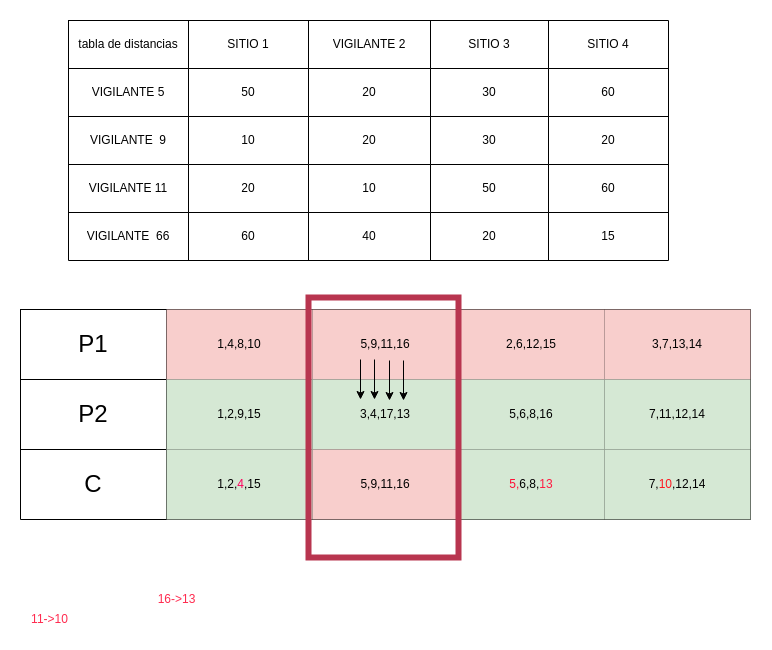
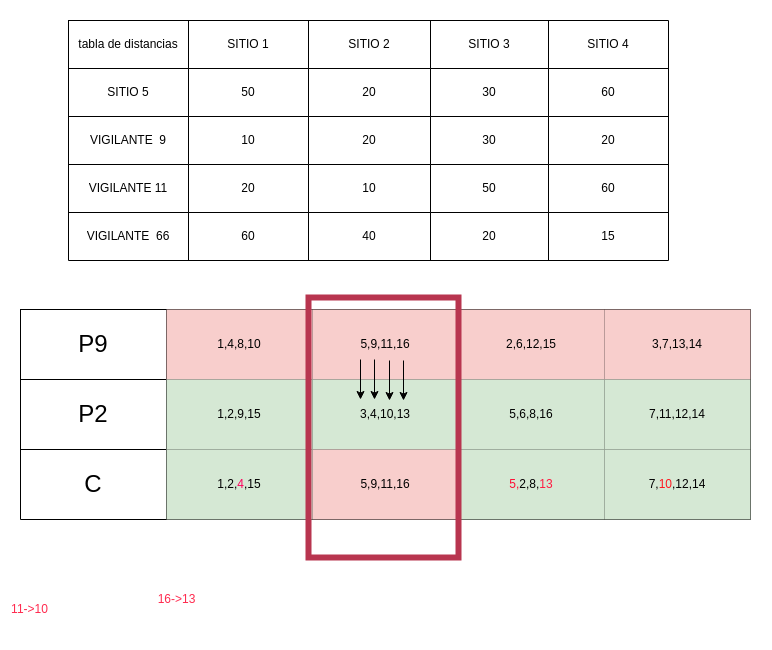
  <mxCell id="0" />
  <mxCell id="1" parent="0" />
  <mxCell id="2" value="" style="shape=table;html=1;whiteSpace=wrap;startSize=0;container=1;collapsible=0;childLayout=tableLayout;" parent="1" vertex="1"><mxGeometry x="20" y="309" width="730" height="210" as="geometry" /></mxCell>
  <mxCell id="3" style="shape=tableRow;horizontal=0;startSize=0;swimlaneHead=0;swimlaneBody=0;top=0;left=0;bottom=0;right=0;collapsible=0;dropTarget=0;fillColor=none;points=[[0,0.5],[1,0.5]];portConstraint=eastwest;" parent="2" vertex="1"><mxGeometry width="730" height="70" as="geometry" /></mxCell>
- <mxCell id="4" value="&lt;font style=&quot;font-size: 24px&quot;&gt;P1&lt;/font&gt;" style="shape=partialRectangle;html=1;whiteSpace=wrap;connectable=0;fillColor=none;top=0;left=0;bottom=0;right=0;overflow=hidden;" parent="3" vertex="1"><mxGeometry width="146" height="70" as="geometry"><mxRectangle width="146" height="70" as="alternateBounds" /></mxGeometry></mxCell>
+ <mxCell id="4" value="&lt;font style=&quot;font-size: 24px&quot;&gt;P9&lt;/font&gt;" style="shape=partialRectangle;html=1;whiteSpace=wrap;connectable=0;fillColor=none;top=0;left=0;bottom=0;right=0;overflow=hidden;" parent="3" vertex="1"><mxGeometry width="146" height="70" as="geometry"><mxRectangle width="146" height="70" as="alternateBounds" /></mxGeometry></mxCell>
  <mxCell id="5" value="1,4,8,10" style="shape=partialRectangle;html=1;whiteSpace=wrap;connectable=0;fillColor=#f8cecc;top=0;left=0;bottom=0;right=0;overflow=hidden;strokeColor=#b85450;" parent="3" vertex="1"><mxGeometry x="146" width="146" height="70" as="geometry"><mxRectangle width="146" height="70" as="alternateBounds" /></mxGeometry></mxCell>
  <mxCell id="6" value="5,9,11,16" style="shape=partialRectangle;html=1;whiteSpace=wrap;connectable=0;fillColor=#f8cecc;top=0;left=0;bottom=0;right=0;overflow=hidden;strokeColor=#b85450;" parent="3" vertex="1"><mxGeometry x="292" width="146" height="70" as="geometry"><mxRectangle width="146" height="70" as="alternateBounds" /></mxGeometry></mxCell>
  <mxCell id="7" value="2,6,12,15" style="shape=partialRectangle;html=1;whiteSpace=wrap;connectable=0;fillColor=#f8cecc;top=0;left=0;bottom=0;right=0;overflow=hidden;strokeColor=#b85450;" parent="3" vertex="1"><mxGeometry x="438" width="146" height="70" as="geometry"><mxRectangle width="146" height="70" as="alternateBounds" /></mxGeometry></mxCell>
  <mxCell id="8" value="3,7,13,14" style="shape=partialRectangle;html=1;whiteSpace=wrap;connectable=0;fillColor=#f8cecc;top=0;left=0;bottom=0;right=0;overflow=hidden;strokeColor=#b85450;" parent="3" vertex="1"><mxGeometry x="584" width="146" height="70" as="geometry"><mxRectangle width="146" height="70" as="alternateBounds" /></mxGeometry></mxCell>
  <mxCell id="9" style="shape=tableRow;horizontal=0;startSize=0;swimlaneHead=0;swimlaneBody=0;top=0;left=0;bottom=0;right=0;collapsible=0;dropTarget=0;fillColor=none;points=[[0,0.5],[1,0.5]];portConstraint=eastwest;" parent="2" vertex="1"><mxGeometry y="70" width="730" height="70" as="geometry" /></mxCell>
  <mxCell id="10" value="&lt;font style=&quot;font-size: 24px&quot;&gt;P2&lt;/font&gt;" style="shape=partialRectangle;html=1;whiteSpace=wrap;connectable=0;fillColor=none;top=0;left=0;bottom=0;right=0;overflow=hidden;" parent="9" vertex="1"><mxGeometry width="146" height="70" as="geometry"><mxRectangle width="146" height="70" as="alternateBounds" /></mxGeometry></mxCell>
  <mxCell id="11" value="1,2,9,15" style="shape=partialRectangle;html=1;whiteSpace=wrap;connectable=0;fillColor=#d5e8d4;top=0;left=0;bottom=0;right=0;overflow=hidden;strokeColor=#82b366;" parent="9" vertex="1"><mxGeometry x="146" width="146" height="70" as="geometry"><mxRectangle width="146" height="70" as="alternateBounds" /></mxGeometry></mxCell>
- <mxCell id="12" value="3,4,17,13" style="shape=partialRectangle;html=1;whiteSpace=wrap;connectable=0;fillColor=#d5e8d4;top=0;left=0;bottom=0;right=0;overflow=hidden;strokeColor=#82b366;" parent="9" vertex="1"><mxGeometry x="292" width="146" height="70" as="geometry"><mxRectangle width="146" height="70" as="alternateBounds" /></mxGeometry></mxCell>
+ <mxCell id="12" value="3,4,10,13" style="shape=partialRectangle;html=1;whiteSpace=wrap;connectable=0;fillColor=#d5e8d4;top=0;left=0;bottom=0;right=0;overflow=hidden;strokeColor=#82b366;" parent="9" vertex="1"><mxGeometry x="292" width="146" height="70" as="geometry"><mxRectangle width="146" height="70" as="alternateBounds" /></mxGeometry></mxCell>
  <mxCell id="13" value="5,6,8,16" style="shape=partialRectangle;html=1;whiteSpace=wrap;connectable=0;fillColor=#d5e8d4;top=0;left=0;bottom=0;right=0;overflow=hidden;strokeColor=#82b366;" parent="9" vertex="1"><mxGeometry x="438" width="146" height="70" as="geometry"><mxRectangle width="146" height="70" as="alternateBounds" /></mxGeometry></mxCell>
  <mxCell id="14" value="7,11,12,14" style="shape=partialRectangle;html=1;whiteSpace=wrap;connectable=0;fillColor=#d5e8d4;top=0;left=0;bottom=0;right=0;overflow=hidden;strokeColor=#82b366;" parent="9" vertex="1"><mxGeometry x="584" width="146" height="70" as="geometry"><mxRectangle width="146" height="70" as="alternateBounds" /></mxGeometry></mxCell>
  <mxCell id="15" style="shape=tableRow;horizontal=0;startSize=0;swimlaneHead=0;swimlaneBody=0;top=0;left=0;bottom=0;right=0;collapsible=0;dropTarget=0;fillColor=none;points=[[0,0.5],[1,0.5]];portConstraint=eastwest;" parent="2" vertex="1"><mxGeometry y="140" width="730" height="70" as="geometry" /></mxCell>
  <mxCell id="16" value="&lt;span style=&quot;font-size: 24px&quot;&gt;C&lt;/span&gt;" style="shape=partialRectangle;html=1;whiteSpace=wrap;connectable=0;fillColor=none;top=0;left=0;bottom=0;right=0;overflow=hidden;" parent="15" vertex="1"><mxGeometry width="146" height="70" as="geometry"><mxRectangle width="146" height="70" as="alternateBounds" /></mxGeometry></mxCell>
  <mxCell id="17" value="&lt;span style=&quot;color: rgb(0 , 0 , 0) ; font-family: &amp;#34;helvetica&amp;#34; ; font-size: 12px ; font-style: normal ; font-weight: 400 ; letter-spacing: normal ; text-align: center ; text-indent: 0px ; text-transform: none ; word-spacing: 0px ; display: inline ; float: none&quot;&gt;1,2,&lt;/span&gt;&lt;span style=&quot;font-family: &amp;#34;helvetica&amp;#34; ; font-size: 12px ; font-style: normal ; font-weight: 400 ; letter-spacing: normal ; text-align: center ; text-indent: 0px ; text-transform: none ; word-spacing: 0px ; display: inline ; float: none&quot;&gt;&lt;font color=&quot;#ff005e&quot;&gt;4&lt;/font&gt;&lt;/span&gt;&lt;span style=&quot;color: rgb(0 , 0 , 0) ; font-family: &amp;#34;helvetica&amp;#34; ; font-size: 12px ; font-style: normal ; font-weight: 400 ; letter-spacing: normal ; text-align: center ; text-indent: 0px ; text-transform: none ; word-spacing: 0px ; display: inline ; float: none&quot;&gt;,15&lt;/span&gt;" style="shape=partialRectangle;html=1;whiteSpace=wrap;connectable=0;fillColor=#d5e8d4;top=0;left=0;bottom=0;right=0;overflow=hidden;strokeColor=#82b366;" parent="15" vertex="1"><mxGeometry x="146" width="146" height="70" as="geometry"><mxRectangle width="146" height="70" as="alternateBounds" /></mxGeometry></mxCell>
  <mxCell id="18" value="5,9,11,16" style="shape=partialRectangle;html=1;whiteSpace=wrap;connectable=0;fillColor=#f8cecc;top=0;left=0;bottom=0;right=0;overflow=hidden;strokeColor=#b85450;" parent="15" vertex="1"><mxGeometry x="292" width="146" height="70" as="geometry"><mxRectangle width="146" height="70" as="alternateBounds" /></mxGeometry></mxCell>
- <mxCell id="19" value="&lt;font color=&quot;#ff0d35&quot;&gt;5,&lt;/font&gt;6,8,&lt;font color=&quot;#ff1940&quot;&gt;13&lt;/font&gt;" style="shape=partialRectangle;html=1;whiteSpace=wrap;connectable=0;fillColor=#d5e8d4;top=0;left=0;bottom=0;right=0;overflow=hidden;strokeColor=#82b366;" parent="15" vertex="1"><mxGeometry x="438" width="146" height="70" as="geometry"><mxRectangle width="146" height="70" as="alternateBounds" /></mxGeometry></mxCell>
+ <mxCell id="19" value="&lt;font color=&quot;#ff0d35&quot;&gt;5,&lt;/font&gt;2,8,&lt;font color=&quot;#ff1940&quot;&gt;13&lt;/font&gt;" style="shape=partialRectangle;html=1;whiteSpace=wrap;connectable=0;fillColor=#d5e8d4;top=0;left=0;bottom=0;right=0;overflow=hidden;strokeColor=#82b366;" parent="15" vertex="1"><mxGeometry x="438" width="146" height="70" as="geometry"><mxRectangle width="146" height="70" as="alternateBounds" /></mxGeometry></mxCell>
  <mxCell id="20" value="7,&lt;font color=&quot;#ff171f&quot;&gt;10&lt;/font&gt;,12,14" style="shape=partialRectangle;html=1;whiteSpace=wrap;connectable=0;fillColor=#d5e8d4;top=0;left=0;bottom=0;right=0;overflow=hidden;strokeColor=#82b366;" parent="15" vertex="1"><mxGeometry x="584" width="146" height="70" as="geometry"><mxRectangle width="146" height="70" as="alternateBounds" /></mxGeometry></mxCell>
  <mxCell id="21" value="" style="shape=table;html=1;whiteSpace=wrap;startSize=0;container=1;collapsible=0;childLayout=tableLayout;" parent="1" vertex="1"><mxGeometry x="68" y="20" width="600" height="240" as="geometry" /></mxCell>
  <mxCell id="22" style="shape=tableRow;horizontal=0;startSize=0;swimlaneHead=0;swimlaneBody=0;top=0;left=0;bottom=0;right=0;collapsible=0;dropTarget=0;fillColor=none;points=[[0,0.5],[1,0.5]];portConstraint=eastwest;" parent="21" vertex="1"><mxGeometry width="600" height="48" as="geometry" /></mxCell>
  <mxCell id="23" value="tabla de distancias" style="shape=partialRectangle;html=1;whiteSpace=wrap;connectable=0;fillColor=none;top=0;left=0;bottom=0;right=0;overflow=hidden;" parent="22" vertex="1"><mxGeometry width="120" height="48" as="geometry"><mxRectangle width="120" height="48" as="alternateBounds" /></mxGeometry></mxCell>
  <mxCell id="24" value="SITIO 1" style="shape=partialRectangle;html=1;whiteSpace=wrap;connectable=0;fillColor=none;top=0;left=0;bottom=0;right=0;overflow=hidden;" parent="22" vertex="1"><mxGeometry x="120" width="120" height="48" as="geometry"><mxRectangle width="120" height="48" as="alternateBounds" /></mxGeometry></mxCell>
- <mxCell id="25" value="&lt;span&gt;VIGILANTE 2&lt;/span&gt;" style="shape=partialRectangle;html=1;whiteSpace=wrap;connectable=0;fillColor=none;top=0;left=0;bottom=0;right=0;overflow=hidden;strokeColor=#B8B7B4;" parent="22" vertex="1"><mxGeometry x="240" width="122" height="48" as="geometry"><mxRectangle width="122" height="48" as="alternateBounds" /></mxGeometry></mxCell>
+ <mxCell id="25" value="&lt;span&gt;SITIO 2&lt;/span&gt;" style="shape=partialRectangle;html=1;whiteSpace=wrap;connectable=0;fillColor=none;top=0;left=0;bottom=0;right=0;overflow=hidden;strokeColor=#B8B7B4;" parent="22" vertex="1"><mxGeometry x="240" width="122" height="48" as="geometry"><mxRectangle width="122" height="48" as="alternateBounds" /></mxGeometry></mxCell>
  <mxCell id="26" value="&lt;span&gt;SITIO 3&lt;/span&gt;" style="shape=partialRectangle;html=1;whiteSpace=wrap;connectable=0;fillColor=none;top=0;left=0;bottom=0;right=0;overflow=hidden;" parent="22" vertex="1"><mxGeometry x="362" width="118" height="48" as="geometry"><mxRectangle width="118" height="48" as="alternateBounds" /></mxGeometry></mxCell>
  <mxCell id="27" value="&lt;span&gt;SITIO 4&lt;/span&gt;" style="shape=partialRectangle;html=1;whiteSpace=wrap;connectable=0;fillColor=none;top=0;left=0;bottom=0;right=0;overflow=hidden;" parent="22" vertex="1"><mxGeometry x="480" width="120" height="48" as="geometry"><mxRectangle width="120" height="48" as="alternateBounds" /></mxGeometry></mxCell>
  <mxCell id="28" style="shape=tableRow;horizontal=0;startSize=0;swimlaneHead=0;swimlaneBody=0;top=0;left=0;bottom=0;right=0;collapsible=0;dropTarget=0;fillColor=none;points=[[0,0.5],[1,0.5]];portConstraint=eastwest;" parent="21" vertex="1"><mxGeometry y="48" width="600" height="48" as="geometry" /></mxCell>
- <mxCell id="29" value="VIGILANTE 5" style="shape=partialRectangle;html=1;whiteSpace=wrap;connectable=0;fillColor=none;top=0;left=0;bottom=0;right=0;overflow=hidden;" parent="28" vertex="1"><mxGeometry width="120" height="48" as="geometry"><mxRectangle width="120" height="48" as="alternateBounds" /></mxGeometry></mxCell>
+ <mxCell id="29" value="SITIO 5" style="shape=partialRectangle;html=1;whiteSpace=wrap;connectable=0;fillColor=none;top=0;left=0;bottom=0;right=0;overflow=hidden;" parent="28" vertex="1"><mxGeometry width="120" height="48" as="geometry"><mxRectangle width="120" height="48" as="alternateBounds" /></mxGeometry></mxCell>
  <mxCell id="30" value="50" style="shape=partialRectangle;html=1;whiteSpace=wrap;connectable=0;fillColor=none;top=0;left=0;bottom=0;right=0;overflow=hidden;" parent="28" vertex="1"><mxGeometry x="120" width="120" height="48" as="geometry"><mxRectangle width="120" height="48" as="alternateBounds" /></mxGeometry></mxCell>
  <mxCell id="31" value="20" style="shape=partialRectangle;html=1;whiteSpace=wrap;connectable=0;fillColor=none;top=0;left=0;bottom=0;right=0;overflow=hidden;strokeColor=#B8B7B4;" parent="28" vertex="1"><mxGeometry x="240" width="122" height="48" as="geometry"><mxRectangle width="122" height="48" as="alternateBounds" /></mxGeometry></mxCell>
  <mxCell id="32" value="30" style="shape=partialRectangle;html=1;whiteSpace=wrap;connectable=0;fillColor=none;top=0;left=0;bottom=0;right=0;overflow=hidden;" parent="28" vertex="1"><mxGeometry x="362" width="118" height="48" as="geometry"><mxRectangle width="118" height="48" as="alternateBounds" /></mxGeometry></mxCell>
  <mxCell id="33" value="60" style="shape=partialRectangle;html=1;whiteSpace=wrap;connectable=0;fillColor=none;top=0;left=0;bottom=0;right=0;overflow=hidden;" parent="28" vertex="1"><mxGeometry x="480" width="120" height="48" as="geometry"><mxRectangle width="120" height="48" as="alternateBounds" /></mxGeometry></mxCell>
  <mxCell id="34" style="shape=tableRow;horizontal=0;startSize=0;swimlaneHead=0;swimlaneBody=0;top=0;left=0;bottom=0;right=0;collapsible=0;dropTarget=0;fillColor=none;points=[[0,0.5],[1,0.5]];portConstraint=eastwest;" parent="21" vertex="1"><mxGeometry y="96" width="600" height="48" as="geometry" /></mxCell>
  <mxCell id="35" value="VIGILANTE&amp;nbsp; 9" style="shape=partialRectangle;html=1;whiteSpace=wrap;connectable=0;fillColor=none;top=0;left=0;bottom=0;right=0;overflow=hidden;" parent="34" vertex="1"><mxGeometry width="120" height="48" as="geometry"><mxRectangle width="120" height="48" as="alternateBounds" /></mxGeometry></mxCell>
  <mxCell id="36" value="10" style="shape=partialRectangle;html=1;whiteSpace=wrap;connectable=0;fillColor=none;top=0;left=0;bottom=0;right=0;overflow=hidden;" parent="34" vertex="1"><mxGeometry x="120" width="120" height="48" as="geometry"><mxRectangle width="120" height="48" as="alternateBounds" /></mxGeometry></mxCell>
  <mxCell id="37" value="20" style="shape=partialRectangle;html=1;whiteSpace=wrap;connectable=0;fillColor=none;top=0;left=0;bottom=0;right=0;overflow=hidden;strokeColor=#B8B7B4;" parent="34" vertex="1"><mxGeometry x="240" width="122" height="48" as="geometry"><mxRectangle width="122" height="48" as="alternateBounds" /></mxGeometry></mxCell>
  <mxCell id="38" value="30" style="shape=partialRectangle;html=1;whiteSpace=wrap;connectable=0;fillColor=none;top=0;left=0;bottom=0;right=0;overflow=hidden;" parent="34" vertex="1"><mxGeometry x="362" width="118" height="48" as="geometry"><mxRectangle width="118" height="48" as="alternateBounds" /></mxGeometry></mxCell>
  <mxCell id="39" value="20" style="shape=partialRectangle;html=1;whiteSpace=wrap;connectable=0;fillColor=none;top=0;left=0;bottom=0;right=0;overflow=hidden;" parent="34" vertex="1"><mxGeometry x="480" width="120" height="48" as="geometry"><mxRectangle width="120" height="48" as="alternateBounds" /></mxGeometry></mxCell>
  <mxCell id="40" style="shape=tableRow;horizontal=0;startSize=0;swimlaneHead=0;swimlaneBody=0;top=0;left=0;bottom=0;right=0;collapsible=0;dropTarget=0;fillColor=none;points=[[0,0.5],[1,0.5]];portConstraint=eastwest;" parent="21" vertex="1"><mxGeometry y="144" width="600" height="48" as="geometry" /></mxCell>
  <mxCell id="41" value="VIGILANTE 11" style="shape=partialRectangle;html=1;whiteSpace=wrap;connectable=0;fillColor=none;top=0;left=0;bottom=0;right=0;overflow=hidden;" parent="40" vertex="1"><mxGeometry width="120" height="48" as="geometry"><mxRectangle width="120" height="48" as="alternateBounds" /></mxGeometry></mxCell>
  <mxCell id="42" value="20" style="shape=partialRectangle;html=1;whiteSpace=wrap;connectable=0;fillColor=none;top=0;left=0;bottom=0;right=0;overflow=hidden;" parent="40" vertex="1"><mxGeometry x="120" width="120" height="48" as="geometry"><mxRectangle width="120" height="48" as="alternateBounds" /></mxGeometry></mxCell>
  <mxCell id="43" value="10" style="shape=partialRectangle;html=1;whiteSpace=wrap;connectable=0;fillColor=none;top=0;left=0;bottom=0;right=0;overflow=hidden;strokeColor=#B8B7B4;" parent="40" vertex="1"><mxGeometry x="240" width="122" height="48" as="geometry"><mxRectangle width="122" height="48" as="alternateBounds" /></mxGeometry></mxCell>
  <mxCell id="44" value="50" style="shape=partialRectangle;html=1;whiteSpace=wrap;connectable=0;fillColor=none;top=0;left=0;bottom=0;right=0;overflow=hidden;" parent="40" vertex="1"><mxGeometry x="362" width="118" height="48" as="geometry"><mxRectangle width="118" height="48" as="alternateBounds" /></mxGeometry></mxCell>
  <mxCell id="45" value="60" style="shape=partialRectangle;html=1;whiteSpace=wrap;connectable=0;fillColor=none;top=0;left=0;bottom=0;right=0;overflow=hidden;" parent="40" vertex="1"><mxGeometry x="480" width="120" height="48" as="geometry"><mxRectangle width="120" height="48" as="alternateBounds" /></mxGeometry></mxCell>
  <mxCell id="46" style="shape=tableRow;horizontal=0;startSize=0;swimlaneHead=0;swimlaneBody=0;top=0;left=0;bottom=0;right=0;collapsible=0;dropTarget=0;fillColor=none;points=[[0,0.5],[1,0.5]];portConstraint=eastwest;" parent="21" vertex="1"><mxGeometry y="192" width="600" height="48" as="geometry" /></mxCell>
  <mxCell id="47" value="VIGILANTE&amp;nbsp; 66" style="shape=partialRectangle;html=1;whiteSpace=wrap;connectable=0;fillColor=none;top=0;left=0;bottom=0;right=0;overflow=hidden;" parent="46" vertex="1"><mxGeometry width="120" height="48" as="geometry"><mxRectangle width="120" height="48" as="alternateBounds" /></mxGeometry></mxCell>
  <mxCell id="48" value="60" style="shape=partialRectangle;html=1;whiteSpace=wrap;connectable=0;fillColor=none;top=0;left=0;bottom=0;right=0;overflow=hidden;" parent="46" vertex="1"><mxGeometry x="120" width="120" height="48" as="geometry"><mxRectangle width="120" height="48" as="alternateBounds" /></mxGeometry></mxCell>
  <mxCell id="49" value="40" style="shape=partialRectangle;html=1;whiteSpace=wrap;connectable=0;fillColor=none;top=0;left=0;bottom=0;right=0;overflow=hidden;strokeColor=#B8B7B4;" parent="46" vertex="1"><mxGeometry x="240" width="122" height="48" as="geometry"><mxRectangle width="122" height="48" as="alternateBounds" /></mxGeometry></mxCell>
  <mxCell id="50" value="20" style="shape=partialRectangle;html=1;whiteSpace=wrap;connectable=0;fillColor=none;top=0;left=0;bottom=0;right=0;overflow=hidden;" parent="46" vertex="1"><mxGeometry x="362" width="118" height="48" as="geometry"><mxRectangle width="118" height="48" as="alternateBounds" /></mxGeometry></mxCell>
  <mxCell id="51" value="15" style="shape=partialRectangle;html=1;whiteSpace=wrap;connectable=0;fillColor=none;top=0;left=0;bottom=0;right=0;overflow=hidden;" parent="46" vertex="1"><mxGeometry x="480" width="120" height="48" as="geometry"><mxRectangle width="120" height="48" as="alternateBounds" /></mxGeometry></mxCell>
  <mxCell id="52" value="" style="html=1;whitespace=wrap;fontSize=24;strokeColor=#B8354F;fillColor=none;strokeWidth=6;" parent="1" vertex="1"><mxGeometry x="308" y="297" width="150" height="260" as="geometry" /></mxCell>
  <mxCell id="53" value="" style="endArrow=classic;html=1;fontColor=#FF1940;" edge="1" parent="1"><mxGeometry width="50" height="50" relative="1" as="geometry"><mxPoint x="360" y="359" as="sourcePoint" /><mxPoint x="360" y="399" as="targetPoint" /><Array as="points" /></mxGeometry></mxCell>
  <mxCell id="54" value="" style="endArrow=classic;html=1;fontColor=#FF1940;" edge="1" parent="1"><mxGeometry width="50" height="50" relative="1" as="geometry"><mxPoint x="374" y="359" as="sourcePoint" /><mxPoint x="374" y="399" as="targetPoint" /><Array as="points" /></mxGeometry></mxCell>
  <mxCell id="55" value="" style="endArrow=classic;html=1;fontColor=#FF1940;" edge="1" parent="1"><mxGeometry width="50" height="50" relative="1" as="geometry"><mxPoint x="389" y="360" as="sourcePoint" /><mxPoint x="389" y="400" as="targetPoint" /><Array as="points" /></mxGeometry></mxCell>
  <mxCell id="56" value="" style="endArrow=classic;html=1;fontColor=#FF1940;" edge="1" parent="1"><mxGeometry width="50" height="50" relative="1" as="geometry"><mxPoint x="403" y="360" as="sourcePoint" /><mxPoint x="403" y="400" as="targetPoint" /><Array as="points" /></mxGeometry></mxCell>
- <mxCell id="57" value="11-&amp;gt;10" style="text;html=1;align=center;verticalAlign=middle;resizable=0;points=[];autosize=1;strokeColor=none;fillColor=none;fontColor=#FF2B4F;" vertex="1" parent="1"><mxGeometry x="25" y="610" width="47" height="18" as="geometry" /></mxCell>
+ <mxCell id="57" value="11-&amp;gt;10" style="text;html=1;align=center;verticalAlign=middle;resizable=0;points=[];autosize=1;strokeColor=none;fillColor=none;fontColor=#FF2B4F;" vertex="1" parent="1"><mxGeometry x="5" y="600" width="47" height="18" as="geometry" /></mxCell>
  <mxCell id="58" value="16-&amp;gt;13&lt;br&gt;" style="text;html=1;align=center;verticalAlign=middle;resizable=0;points=[];autosize=1;strokeColor=none;fillColor=none;fontColor=#FF2B4F;" vertex="1" parent="1"><mxGeometry x="152" y="590" width="48" height="18" as="geometry" /></mxCell>
